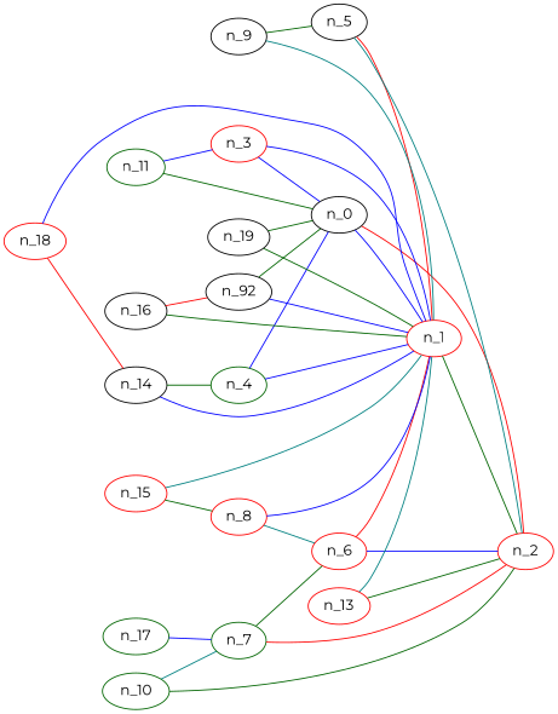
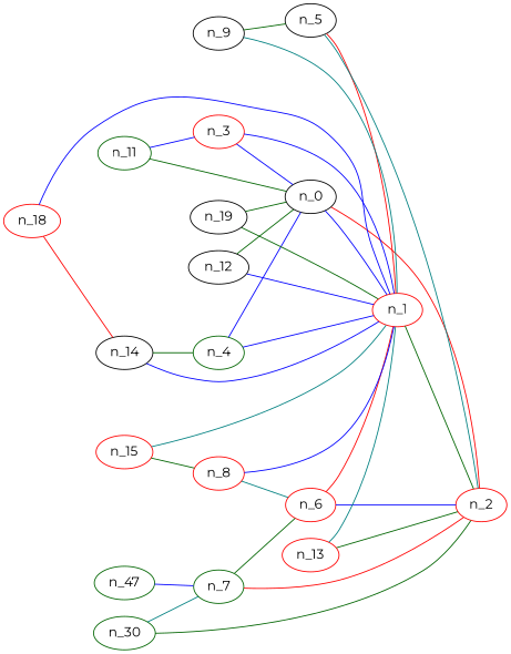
  graph {
    fontname=Montserrat
    rankdir=LR
    node [color=red fontname=Montserrat]
    edge [color=blue fontname=Montserrat]
    n_0 [color=black]
    n_1
    n_2
    n_3
    n_4 [color=darkgreen]
    n_5 [color=black]
    n_6
    n_7 [color=darkgreen]
    n_8
    n_9 [color=black]
-   n_10 [color=darkgreen]
+   n_10 [color=darkgreen label=n_30]
    n_11 [color=darkgreen]
-   n_12 [color=black label=n_92]
+   n_12 [color=black]
    n_13
    n_14 [color=black]
    n_15
-   n_16 [color=black]
-   n_17 [color=darkgreen]
+   n_17 [color=darkgreen label=n_47]
    n_18
    n_19 [color=black]
    n_0 -- n_1
    n_1 -- n_2 [color=darkgreen]
    n_2 -- n_0 [color=red]
    n_3 -- n_0
    n_3 -- n_1
    n_4 -- n_0
    n_4 -- n_1
    n_5 -- n_1 [color=red]
    n_5 -- n_2 [color=teal]
    n_6 -- n_1 [color=red]
    n_6 -- n_2
    n_7 -- n_2 [color=red]
    n_7 -- n_6 [color=darkgreen]
    n_8 -- n_1
    n_8 -- n_6 [color=teal]
    n_9 -- n_1 [color=teal]
    n_9 -- n_5 [color=darkgreen]
    n_10 -- n_2 [color=darkgreen]
    n_10 -- n_7 [color=teal]
    n_11 -- n_0 [color=darkgreen]
    n_11 -- n_3
    n_12 -- n_0 [color=darkgreen]
    n_12 -- n_1
    n_13 -- n_1 [color=teal]
    n_13 -- n_2 [color=darkgreen]
    n_14 -- n_1
    n_14 -- n_4 [color=darkgreen]
    n_15 -- n_1 [color=teal]
    n_15 -- n_8 [color=darkgreen]
-   n_16 -- n_1 [color=darkgreen]
-   n_16 -- n_12 [color=red]
    n_17 -- n_7
    n_18 -- n_1
    n_18 -- n_14 [color=red]
    n_19 -- n_0 [color=darkgreen]
    n_19 -- n_1 [color=darkgreen]
  }
